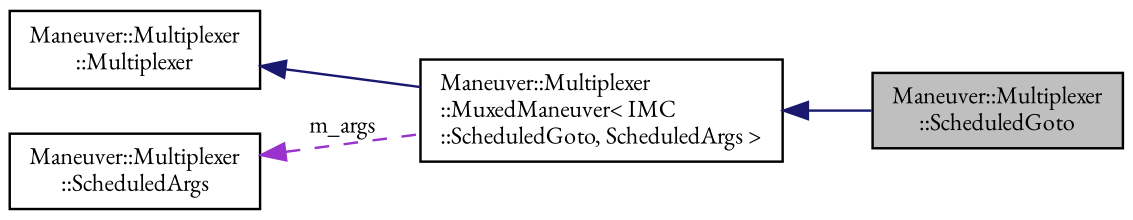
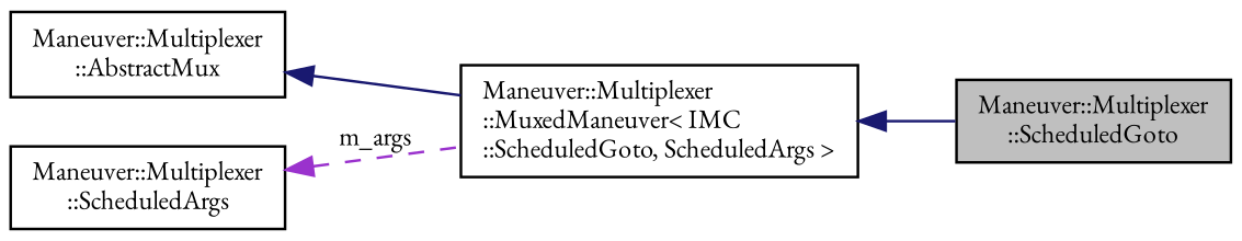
  digraph {
    rankdir=LR
    fontname="EB Garamond"
    node [color=black fillcolor=white fontname="EB Garamond" fontsize=10 shape=record style=filled]
    edge [color=midnightblue dir=back fontname="EB Garamond" fontsize=10 labelfontname=Helvetica labelfontsize=10 style=solid]
    n1 [fillcolor=grey75 fontcolor=black height=0.2 label="Maneuver::Multiplexer\l::ScheduledGoto" width=0.4]
    n2 [height=0.2 label="Maneuver::Multiplexer\l::MuxedManeuver\< IMC\l::ScheduledGoto, ScheduledArgs \>" width=0.4]
-   n3 [height=0.2 label="Maneuver::Multiplexer\l::Multiplexer" width=0.4]
+   n3 [height=0.2 label="Maneuver::Multiplexer\l::AbstractMux" width=0.4]
    n4 [height=0.2 label="Maneuver::Multiplexer\l::ScheduledArgs" width=0.4]
    n2 -> n1
    n3 -> n2
    n4 -> n2 [color=darkorchid3 label=" m_args" style=dashed]
  }
